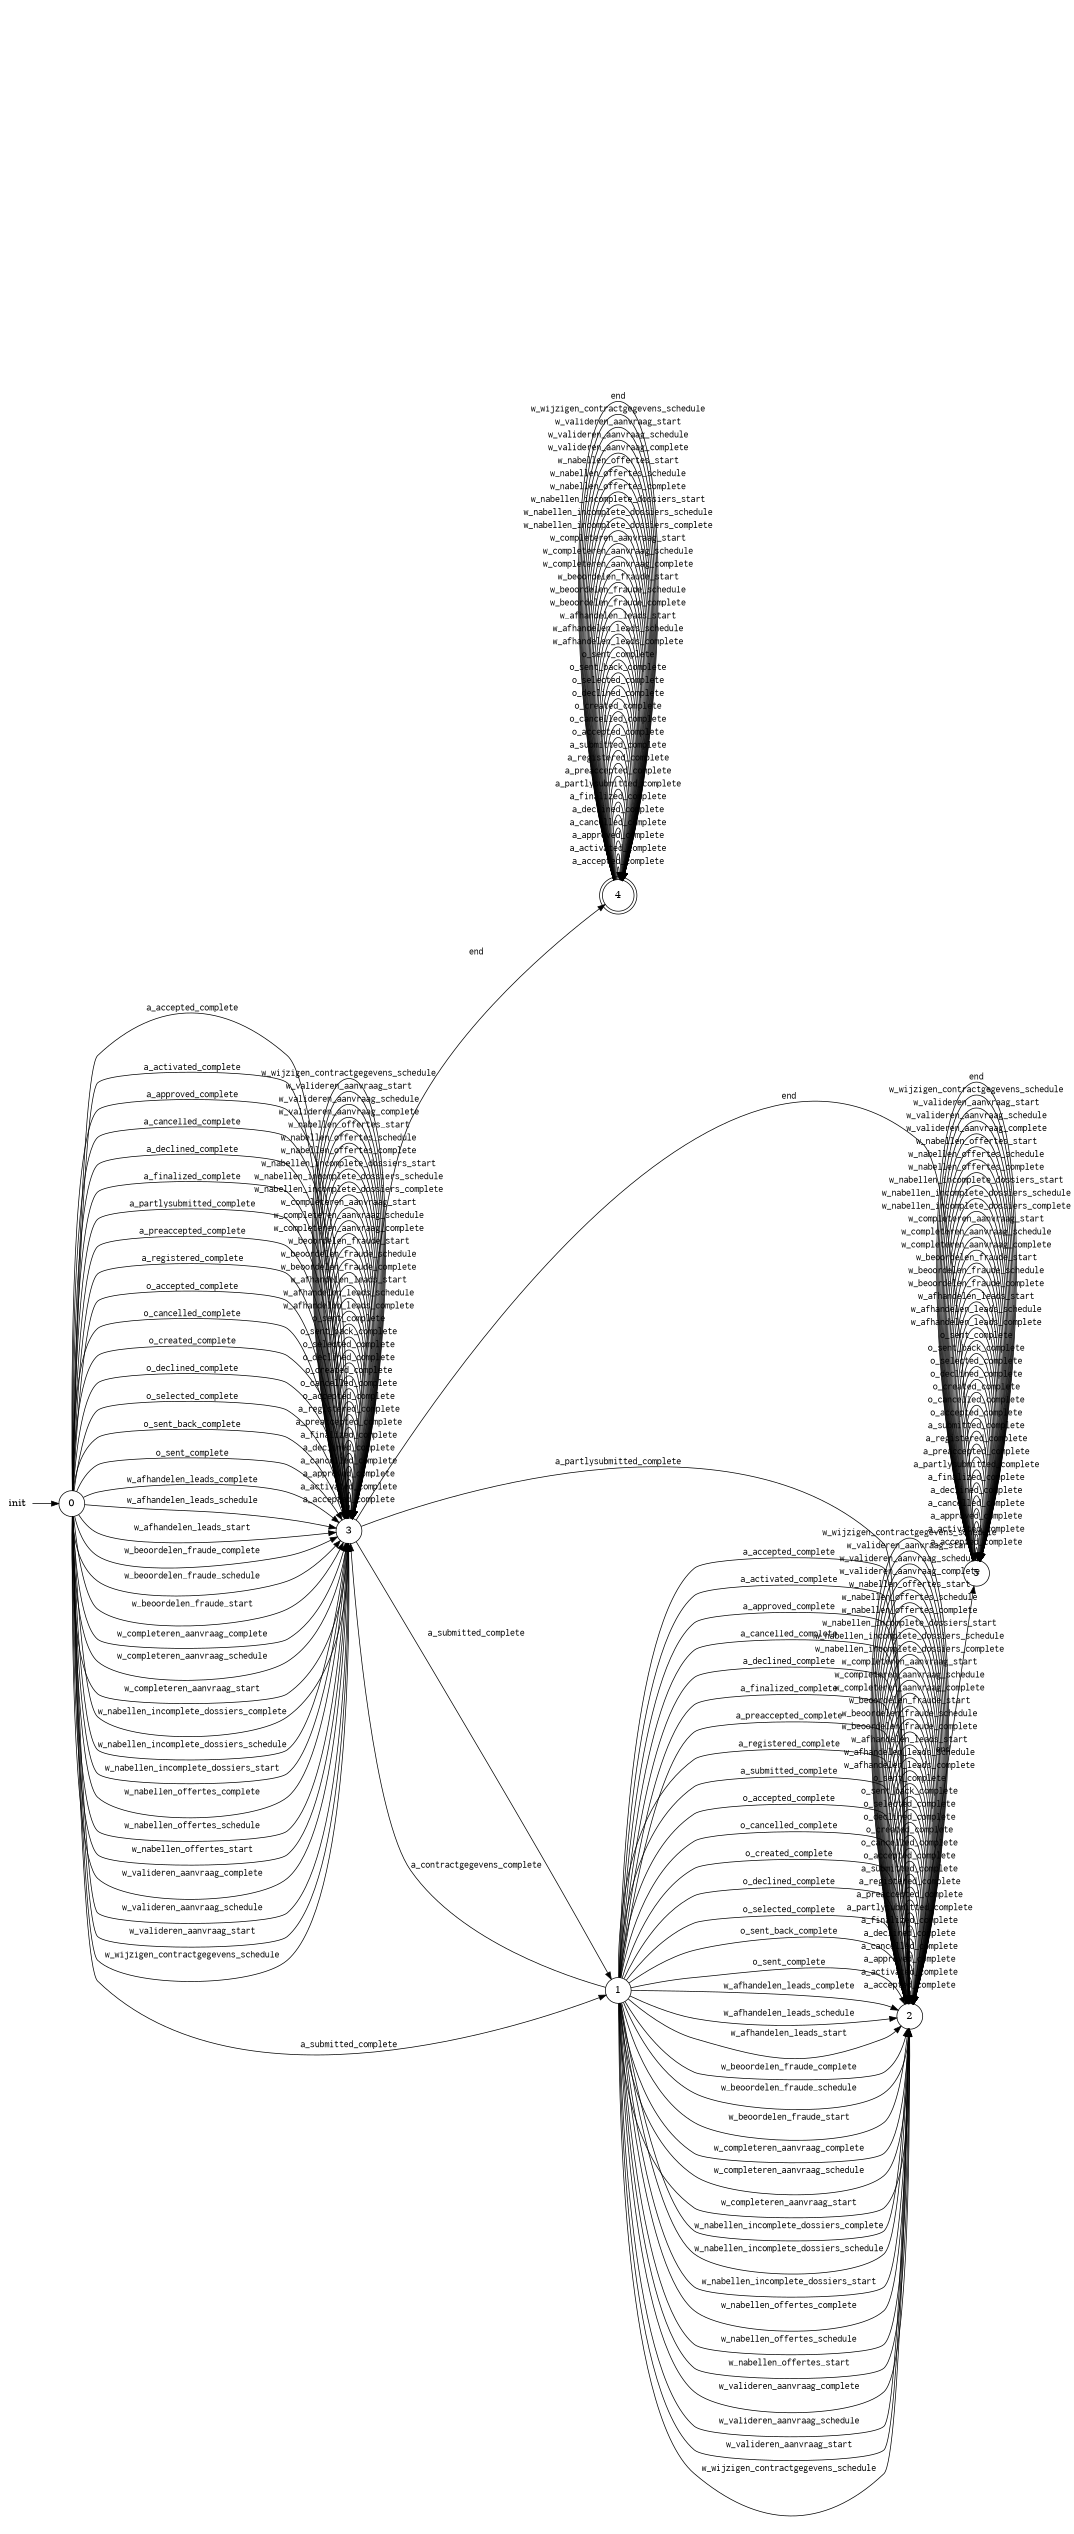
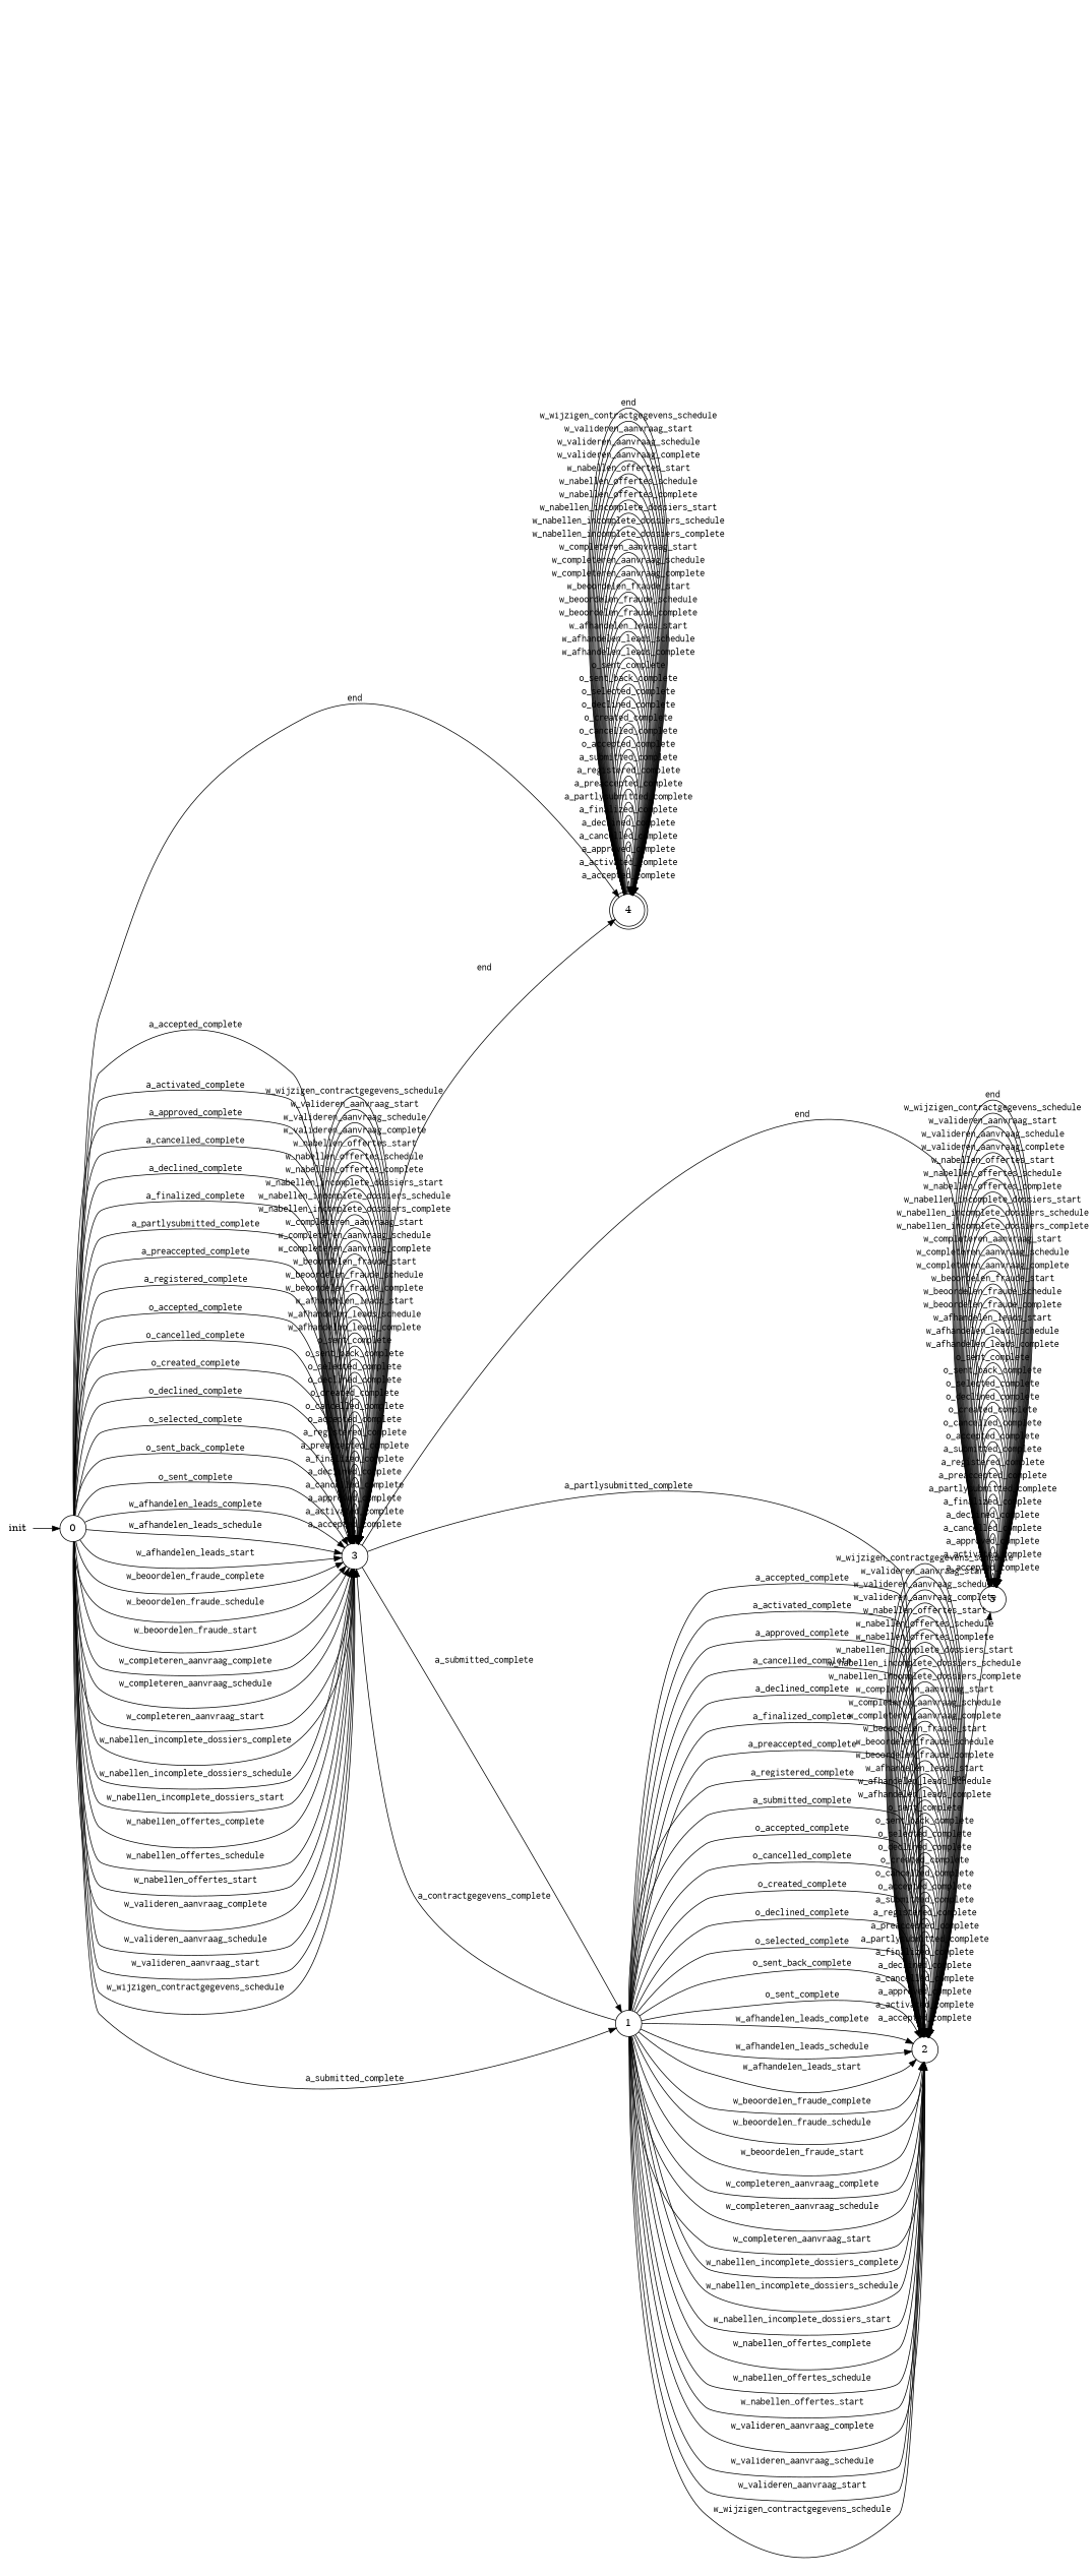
  digraph {
    rankdir=LR
    node [shape=circle]
    edge [fontname=Courier]
    4 [height=.5 shape=doublecircle width=.5]
    0 [height=.5 width=.5]
    3 [height=.5 width=.5]
    1 [height=.5 width=.5]
    2 [height=.5 width=.5]
    5 [height=.5 width=.5]
    init [height=.5 shape=plaintext width=.5]
    4 -> 4 [label=a_accepted_complete]
    4 -> 4 [label=a_activated_complete]
    4 -> 4 [label=a_approved_complete]
    4 -> 4 [label=a_cancelled_complete]
    4 -> 4 [label=a_declined_complete]
    4 -> 4 [label=a_finalized_complete]
    4 -> 4 [label=a_partlysubmitted_complete]
    4 -> 4 [label=a_preaccepted_complete]
    4 -> 4 [label=a_registered_complete]
    4 -> 4 [label=a_submitted_complete]
    4 -> 4 [label=o_accepted_complete]
    4 -> 4 [label=o_cancelled_complete]
    4 -> 4 [label=o_created_complete]
    4 -> 4 [label=o_declined_complete]
    4 -> 4 [label=o_selected_complete]
    4 -> 4 [label=o_sent_back_complete]
    4 -> 4 [label=o_sent_complete]
    4 -> 4 [label=w_afhandelen_leads_complete]
    4 -> 4 [label=w_afhandelen_leads_schedule]
    4 -> 4 [label=w_afhandelen_leads_start]
    4 -> 4 [label=w_beoordelen_fraude_complete]
    4 -> 4 [label=w_beoordelen_fraude_schedule]
    4 -> 4 [label=w_beoordelen_fraude_start]
    4 -> 4 [label=w_completeren_aanvraag_complete]
    4 -> 4 [label=w_completeren_aanvraag_schedule]
    4 -> 4 [label=w_completeren_aanvraag_start]
    4 -> 4 [label=w_nabellen_incomplete_dossiers_complete]
    4 -> 4 [label=w_nabellen_incomplete_dossiers_schedule]
    4 -> 4 [label=w_nabellen_incomplete_dossiers_start]
    4 -> 4 [label=w_nabellen_offertes_complete]
    4 -> 4 [label=w_nabellen_offertes_schedule]
    4 -> 4 [label=w_nabellen_offertes_start]
    4 -> 4 [label=w_valideren_aanvraag_complete]
    4 -> 4 [label=w_valideren_aanvraag_schedule]
    4 -> 4 [label=w_valideren_aanvraag_start]
    4 -> 4 [label=w_wijzigen_contractgegevens_schedule]
    4 -> 4 [label=end]
+   0 -> 4 [label=end]
    0 -> 3 [label=a_accepted_complete]
    0 -> 3 [label=a_activated_complete]
    0 -> 3 [label=a_approved_complete]
    0 -> 3 [label=a_cancelled_complete]
    0 -> 3 [label=a_declined_complete]
    0 -> 3 [label=a_finalized_complete]
    0 -> 3 [label=a_partlysubmitted_complete]
    0 -> 3 [label=a_preaccepted_complete]
    0 -> 3 [label=a_registered_complete]
    0 -> 3 [label=o_accepted_complete]
    0 -> 3 [label=o_cancelled_complete]
    0 -> 3 [label=o_created_complete]
    0 -> 3 [label=o_declined_complete]
    0 -> 3 [label=o_selected_complete]
    0 -> 3 [label=o_sent_back_complete]
    0 -> 3 [label=o_sent_complete]
    0 -> 3 [label=w_afhandelen_leads_complete]
    0 -> 3 [label=w_afhandelen_leads_schedule]
    0 -> 3 [label=w_afhandelen_leads_start]
    0 -> 3 [label=w_beoordelen_fraude_complete]
    0 -> 3 [label=w_beoordelen_fraude_schedule]
    0 -> 3 [label=w_beoordelen_fraude_start]
    0 -> 3 [label=w_completeren_aanvraag_complete]
    0 -> 3 [label=w_completeren_aanvraag_schedule]
    0 -> 3 [label=w_completeren_aanvraag_start]
    0 -> 3 [label=w_nabellen_incomplete_dossiers_complete]
    0 -> 3 [label=w_nabellen_incomplete_dossiers_schedule]
    0 -> 3 [label=w_nabellen_incomplete_dossiers_start]
    0 -> 3 [label=w_nabellen_offertes_complete]
    0 -> 3 [label=w_nabellen_offertes_schedule]
    0 -> 3 [label=w_nabellen_offertes_start]
    0 -> 3 [label=w_valideren_aanvraag_complete]
    0 -> 3 [label=w_valideren_aanvraag_schedule]
    0 -> 3 [label=w_valideren_aanvraag_start]
    0 -> 3 [label=w_wijzigen_contractgegevens_schedule]
    0 -> 1 [label=a_submitted_complete]
    3 -> 4 [label=end]
    3 -> 3 [label=a_accepted_complete]
    3 -> 3 [label=a_activated_complete]
    3 -> 3 [label=a_approved_complete]
    3 -> 3 [label=a_cancelled_complete]
    3 -> 3 [label=a_declined_complete]
    3 -> 3 [label=a_finalized_complete]
    3 -> 3 [label=a_preaccepted_complete]
    3 -> 3 [label=a_registered_complete]
    3 -> 3 [label=o_accepted_complete]
    3 -> 3 [label=o_cancelled_complete]
    3 -> 3 [label=o_created_complete]
    3 -> 3 [label=o_declined_complete]
    3 -> 3 [label=o_selected_complete]
    3 -> 3 [label=o_sent_back_complete]
    3 -> 3 [label=o_sent_complete]
    3 -> 3 [label=w_afhandelen_leads_complete]
    3 -> 3 [label=w_afhandelen_leads_schedule]
    3 -> 3 [label=w_afhandelen_leads_start]
    3 -> 3 [label=w_beoordelen_fraude_complete]
    3 -> 3 [label=w_beoordelen_fraude_schedule]
    3 -> 3 [label=w_beoordelen_fraude_start]
    3 -> 3 [label=w_completeren_aanvraag_complete]
    3 -> 3 [label=w_completeren_aanvraag_schedule]
    3 -> 3 [label=w_completeren_aanvraag_start]
    3 -> 3 [label=w_nabellen_incomplete_dossiers_complete]
    3 -> 3 [label=w_nabellen_incomplete_dossiers_schedule]
    3 -> 3 [label=w_nabellen_incomplete_dossiers_start]
    3 -> 3 [label=w_nabellen_offertes_complete]
    3 -> 3 [label=w_nabellen_offertes_schedule]
    3 -> 3 [label=w_nabellen_offertes_start]
    3 -> 3 [label=w_valideren_aanvraag_complete]
    3 -> 3 [label=w_valideren_aanvraag_schedule]
    3 -> 3 [label=w_valideren_aanvraag_start]
    3 -> 3 [label=w_wijzigen_contractgegevens_schedule]
    3 -> 1 [label=a_submitted_complete]
    3 -> 2 [label=a_partlysubmitted_complete]
    3 -> 5 [label=end]
    1 -> 3 [label=a_contractgegevens_complete]
    1 -> 2 [label=a_accepted_complete]
    1 -> 2 [label=a_activated_complete]
    1 -> 2 [label=a_approved_complete]
    1 -> 2 [label=a_cancelled_complete]
    1 -> 2 [label=a_declined_complete]
    1 -> 2 [label=a_finalized_complete]
    1 -> 2 [label=a_preaccepted_complete]
    1 -> 2 [label=a_registered_complete]
    1 -> 2 [label=a_submitted_complete]
    1 -> 2 [label=o_accepted_complete]
    1 -> 2 [label=o_cancelled_complete]
    1 -> 2 [label=o_created_complete]
    1 -> 2 [label=o_declined_complete]
    1 -> 2 [label=o_selected_complete]
    1 -> 2 [label=o_sent_back_complete]
    1 -> 2 [label=o_sent_complete]
    1 -> 2 [label=w_afhandelen_leads_complete]
    1 -> 2 [label=w_afhandelen_leads_schedule]
    1 -> 2 [label=w_afhandelen_leads_start]
    1 -> 2 [label=w_beoordelen_fraude_complete]
    1 -> 2 [label=w_beoordelen_fraude_schedule]
    1 -> 2 [label=w_beoordelen_fraude_start]
    1 -> 2 [label=w_completeren_aanvraag_complete]
    1 -> 2 [label=w_completeren_aanvraag_schedule]
    1 -> 2 [label=w_completeren_aanvraag_start]
    1 -> 2 [label=w_nabellen_incomplete_dossiers_complete]
    1 -> 2 [label=w_nabellen_incomplete_dossiers_schedule]
    1 -> 2 [label=w_nabellen_incomplete_dossiers_start]
    1 -> 2 [label=w_nabellen_offertes_complete]
    1 -> 2 [label=w_nabellen_offertes_schedule]
    1 -> 2 [label=w_nabellen_offertes_start]
    1 -> 2 [label=w_valideren_aanvraag_complete]
    1 -> 2 [label=w_valideren_aanvraag_schedule]
    1 -> 2 [label=w_valideren_aanvraag_start]
    1 -> 2 [label=w_wijzigen_contractgegevens_schedule]
    2 -> 2 [label=a_accepted_complete]
    2 -> 2 [label=a_activated_complete]
    2 -> 2 [label=a_approved_complete]
    2 -> 2 [label=a_cancelled_complete]
    2 -> 2 [label=a_declined_complete]
    2 -> 2 [label=a_finalized_complete]
    2 -> 2 [label=a_partlysubmitted_complete]
    2 -> 2 [label=a_preaccepted_complete]
    2 -> 2 [label=a_registered_complete]
    2 -> 2 [label=a_submitted_complete]
    2 -> 2 [label=o_accepted_complete]
    2 -> 2 [label=o_cancelled_complete]
    2 -> 2 [label=o_created_complete]
    2 -> 2 [label=o_declined_complete]
    2 -> 2 [label=o_selected_complete]
    2 -> 2 [label=o_sent_back_complete]
    2 -> 2 [label=o_sent_complete]
    2 -> 2 [label=w_afhandelen_leads_complete]
    2 -> 2 [label=w_afhandelen_leads_schedule]
    2 -> 2 [label=w_afhandelen_leads_start]
    2 -> 2 [label=w_beoordelen_fraude_complete]
    2 -> 2 [label=w_beoordelen_fraude_schedule]
    2 -> 2 [label=w_beoordelen_fraude_start]
    2 -> 2 [label=w_completeren_aanvraag_complete]
    2 -> 2 [label=w_completeren_aanvraag_schedule]
    2 -> 2 [label=w_completeren_aanvraag_start]
    2 -> 2 [label=w_nabellen_incomplete_dossiers_complete]
    2 -> 2 [label=w_nabellen_incomplete_dossiers_schedule]
    2 -> 2 [label=w_nabellen_incomplete_dossiers_start]
    2 -> 2 [label=w_nabellen_offertes_complete]
    2 -> 2 [label=w_nabellen_offertes_schedule]
    2 -> 2 [label=w_nabellen_offertes_start]
    2 -> 2 [label=w_valideren_aanvraag_complete]
    2 -> 2 [label=w_valideren_aanvraag_schedule]
    2 -> 2 [label=w_valideren_aanvraag_start]
    2 -> 2 [label=w_wijzigen_contractgegevens_schedule]
    2 -> 5 [label=end]
    5 -> 5 [label=a_accepted_complete]
    5 -> 5 [label=a_activated_complete]
    5 -> 5 [label=a_approved_complete]
    5 -> 5 [label=a_cancelled_complete]
    5 -> 5 [label=a_declined_complete]
    5 -> 5 [label=a_finalized_complete]
    5 -> 5 [label=a_partlysubmitted_complete]
    5 -> 5 [label=a_preaccepted_complete]
    5 -> 5 [label=a_registered_complete]
    5 -> 5 [label=a_submitted_complete]
    5 -> 5 [label=o_accepted_complete]
    5 -> 5 [label=o_cancelled_complete]
    5 -> 5 [label=o_created_complete]
    5 -> 5 [label=o_declined_complete]
    5 -> 5 [label=o_selected_complete]
    5 -> 5 [label=o_sent_back_complete]
    5 -> 5 [label=o_sent_complete]
    5 -> 5 [label=w_afhandelen_leads_complete]
    5 -> 5 [label=w_afhandelen_leads_schedule]
    5 -> 5 [label=w_afhandelen_leads_start]
    5 -> 5 [label=w_beoordelen_fraude_complete]
    5 -> 5 [label=w_beoordelen_fraude_schedule]
    5 -> 5 [label=w_beoordelen_fraude_start]
    5 -> 5 [label=w_completeren_aanvraag_complete]
    5 -> 5 [label=w_completeren_aanvraag_schedule]
    5 -> 5 [label=w_completeren_aanvraag_start]
    5 -> 5 [label=w_nabellen_incomplete_dossiers_complete]
    5 -> 5 [label=w_nabellen_incomplete_dossiers_schedule]
    5 -> 5 [label=w_nabellen_incomplete_dossiers_start]
    5 -> 5 [label=w_nabellen_offertes_complete]
    5 -> 5 [label=w_nabellen_offertes_schedule]
    5 -> 5 [label=w_nabellen_offertes_start]
    5 -> 5 [label=w_valideren_aanvraag_complete]
    5 -> 5 [label=w_valideren_aanvraag_schedule]
    5 -> 5 [label=w_valideren_aanvraag_start]
    5 -> 5 [label=w_wijzigen_contractgegevens_schedule]
    5 -> 5 [label=end]
    init -> 0
  }
